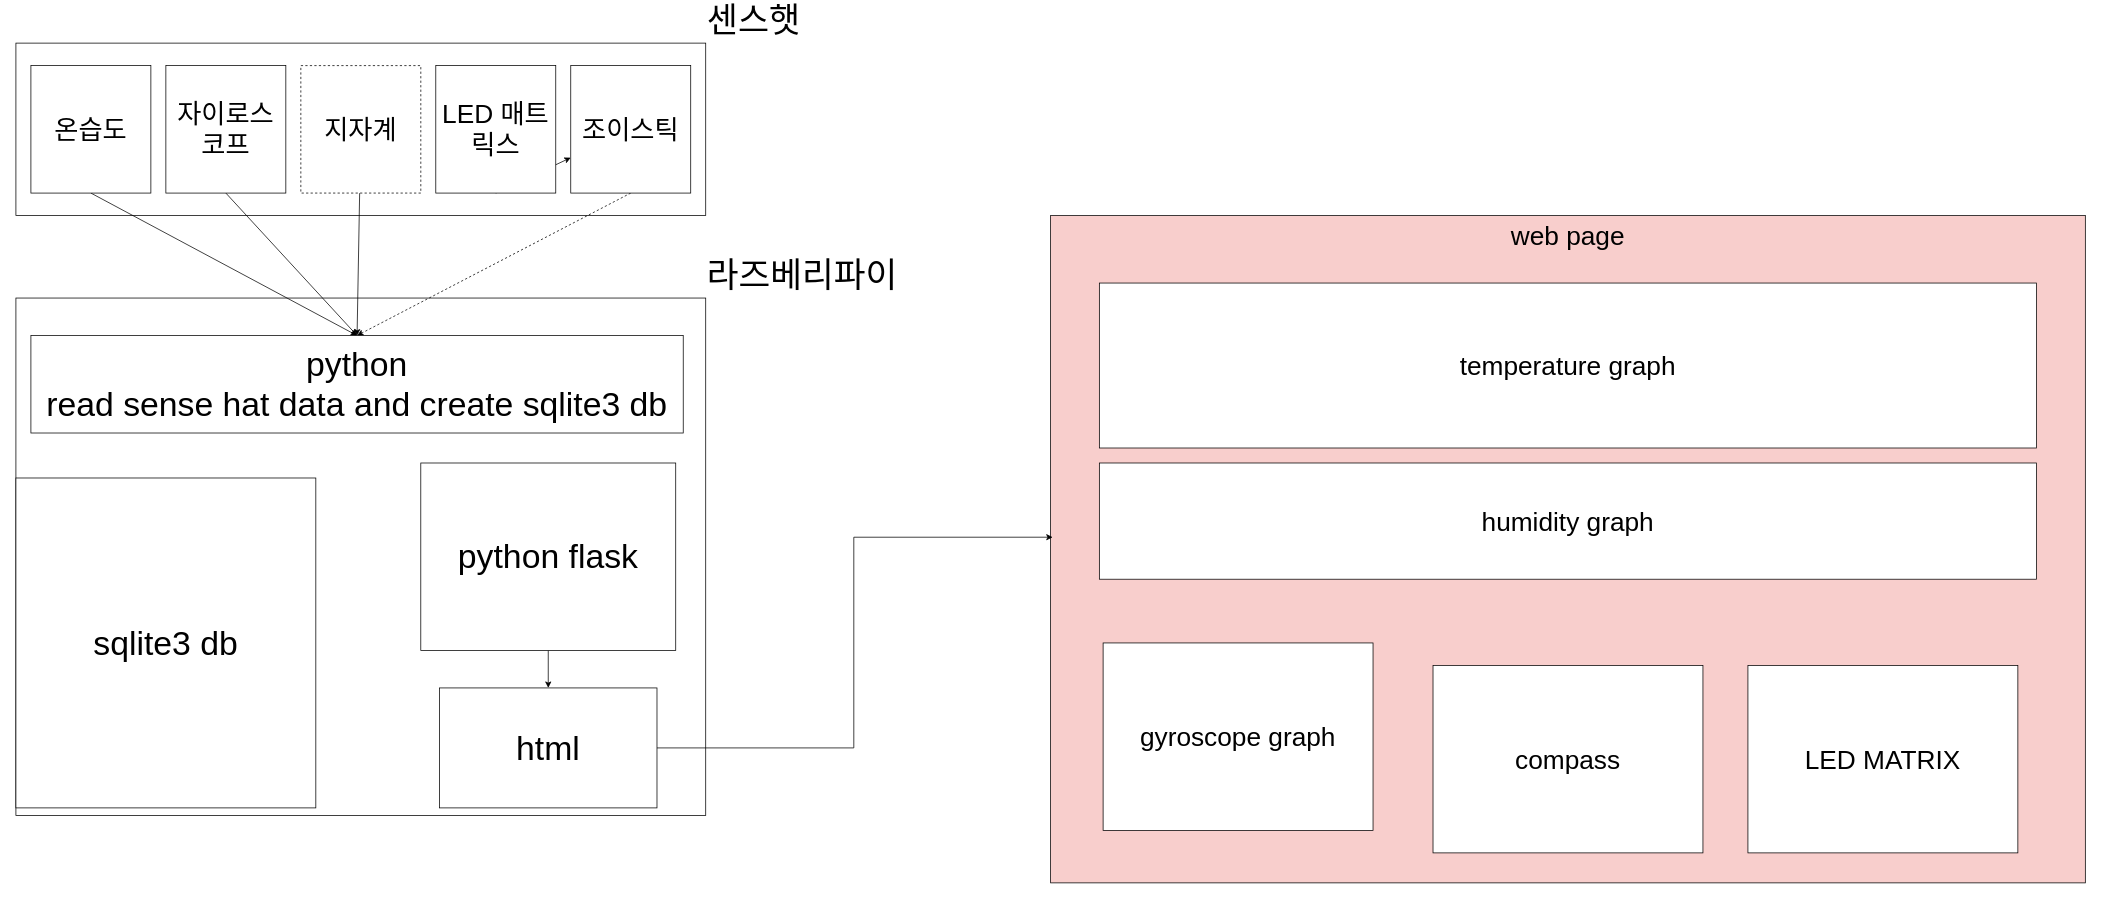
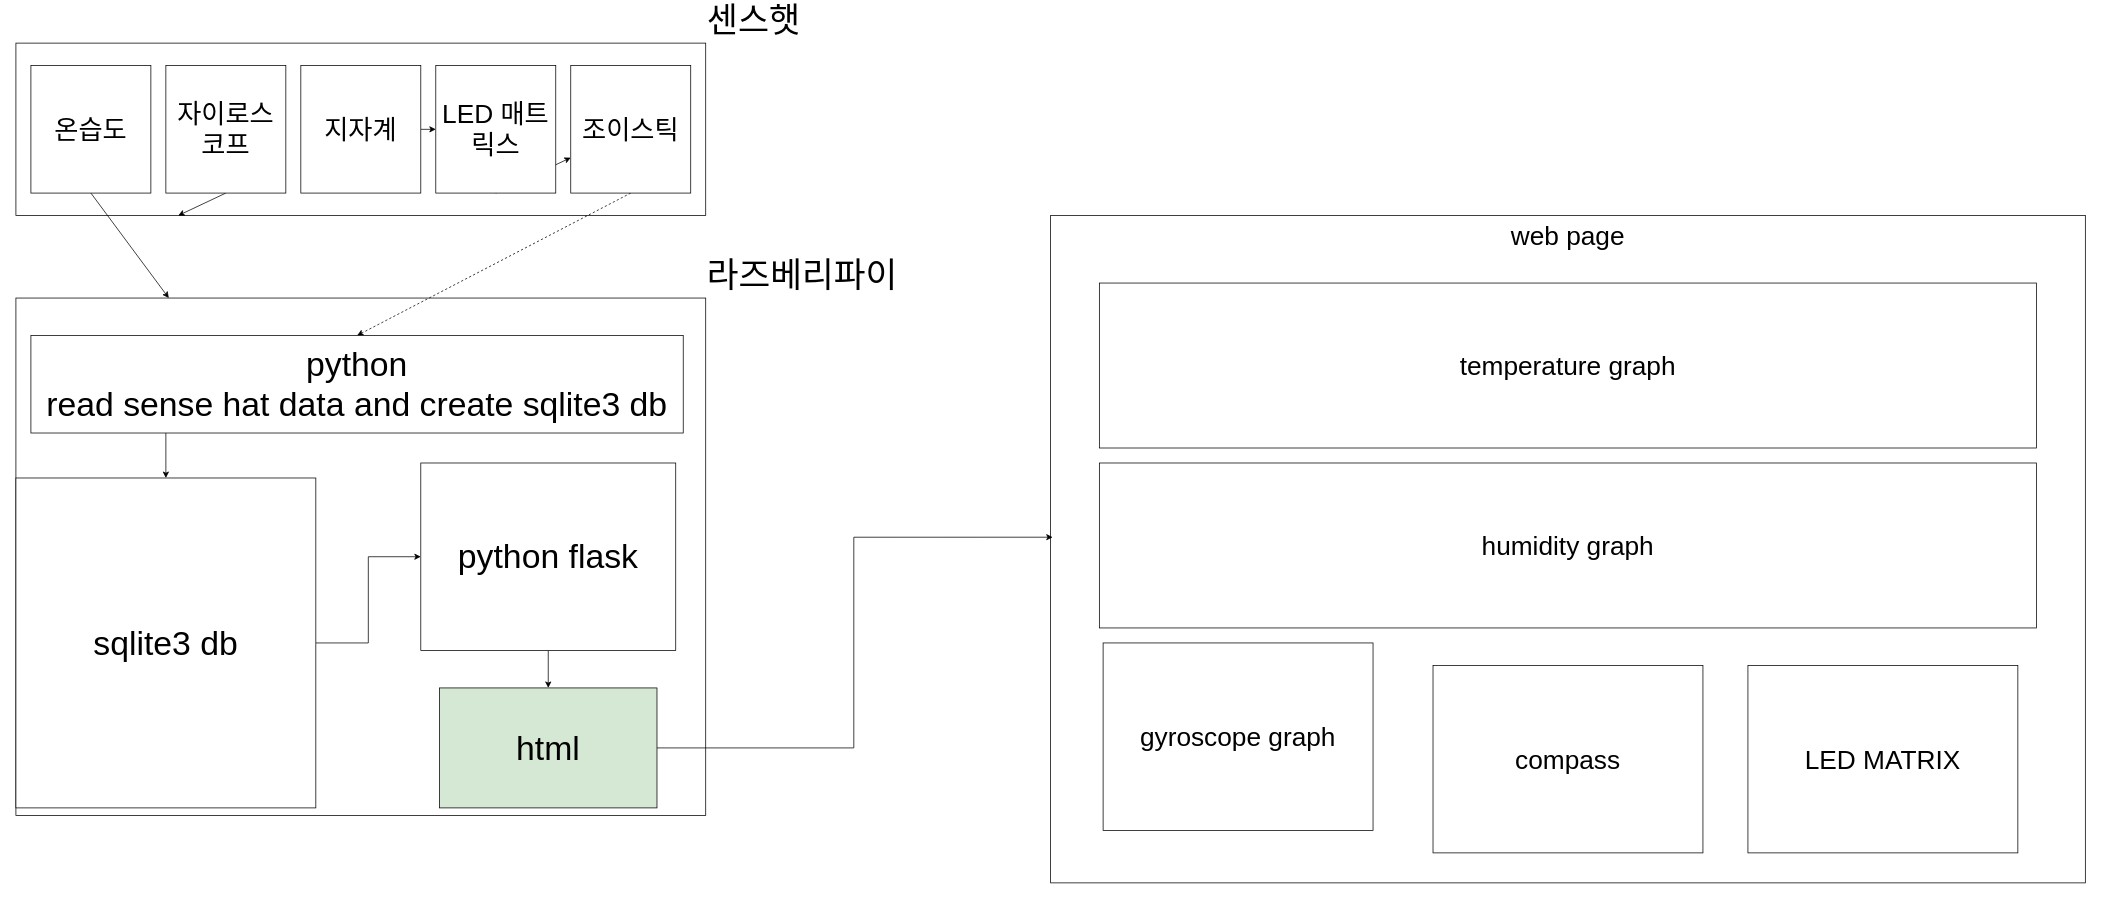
  <mxCell id="0" />
  <mxCell id="1" parent="0" />
  <mxCell id="2" value="라즈베리파이" style="rounded=0;whiteSpace=wrap;html=1;labelPosition=right;verticalLabelPosition=top;align=left;verticalAlign=bottom;horizontal=1;fontSize=46;" vertex="1" parent="1"><mxGeometry x="20" y="360" width="920" height="690" as="geometry" /></mxCell>
  <mxCell id="3" value="센스햇" style="rounded=0;whiteSpace=wrap;html=1;labelPosition=right;verticalLabelPosition=top;align=left;verticalAlign=bottom;fontSize=45;" vertex="1" parent="1"><mxGeometry x="20" y="20" width="920" height="230" as="geometry" /></mxCell>
- <mxCell id="4" style="rounded=0;orthogonalLoop=1;jettySize=auto;html=1;exitX=0.5;exitY=1;exitDx=0;exitDy=0;fontSize=45;entryX=0.5;entryY=0;entryDx=0;entryDy=0;" edge="1" parent="1" source="5" target="15"><mxGeometry relative="1" as="geometry"><mxPoint x="280" y="460" as="targetPoint" /></mxGeometry></mxCell>
+ <mxCell id="4" style="rounded=0;orthogonalLoop=1;jettySize=auto;html=1;exitX=0.5;exitY=1;exitDx=0;exitDy=0;fontSize=45;" edge="1" parent="1" source="5" target="2"><mxGeometry relative="1" as="geometry"><mxPoint x="280" y="460" as="targetPoint" /></mxGeometry></mxCell>
  <mxCell id="5" value="온습도" style="rounded=0;whiteSpace=wrap;html=1;fontSize=35;" vertex="1" parent="1"><mxGeometry x="40" y="50" width="160" height="170" as="geometry" /></mxCell>
- <mxCell id="6" style="rounded=0;orthogonalLoop=1;jettySize=auto;html=1;entryX=0.5;entryY=0;entryDx=0;entryDy=0;fontSize=45;exitX=0.5;exitY=1;exitDx=0;exitDy=0;" edge="1" parent="1" source="7" target="15"><mxGeometry relative="1" as="geometry" /></mxCell>
+ <mxCell id="6" style="rounded=0;orthogonalLoop=1;jettySize=auto;html=1;fontSize=45;exitX=0.5;exitY=1;exitDx=0;exitDy=0;" edge="1" parent="1" source="7" target="3"><mxGeometry relative="1" as="geometry" /></mxCell>
  <mxCell id="7" value="자이로스코프" style="rounded=0;whiteSpace=wrap;html=1;fontSize=35;" vertex="1" parent="1"><mxGeometry x="220" y="50" width="160" height="170" as="geometry" /></mxCell>
- <mxCell id="8" style="rounded=0;orthogonalLoop=1;jettySize=auto;html=1;entryX=0.5;entryY=0;entryDx=0;entryDy=0;fontSize=45;" edge="1" parent="1" source="9" target="15"><mxGeometry relative="1" as="geometry" /></mxCell>
- <mxCell id="9" value="지자계" style="rounded=0;whiteSpace=wrap;html=1;fontSize=35;dashed=1;" vertex="1" parent="1"><mxGeometry x="400" y="50" width="160" height="170" as="geometry" /></mxCell>
+ <mxCell id="8" style="rounded=0;orthogonalLoop=1;jettySize=auto;html=1;fontSize=45;" edge="1" parent="1" source="9" target="11"><mxGeometry relative="1" as="geometry" /></mxCell>
+ <mxCell id="9" value="지자계" style="rounded=0;whiteSpace=wrap;html=1;fontSize=35;" vertex="1" parent="1"><mxGeometry x="400" y="50" width="160" height="170" as="geometry" /></mxCell>
  <mxCell id="10" style="rounded=0;orthogonalLoop=1;jettySize=auto;html=1;fontSize=45;exitX=0.5;exitY=1;exitDx=0;exitDy=0;" edge="1" parent="1" source="11" target="13"><mxGeometry relative="1" as="geometry" /></mxCell>
  <mxCell id="11" value="LED 매트릭스" style="rounded=0;whiteSpace=wrap;html=1;fontSize=35;" vertex="1" parent="1"><mxGeometry x="580" y="50" width="160" height="170" as="geometry" /></mxCell>
  <mxCell id="12" style="orthogonalLoop=1;jettySize=auto;html=1;entryX=0.5;entryY=0;entryDx=0;entryDy=0;exitX=0.5;exitY=1;exitDx=0;exitDy=0;rounded=0;fontSize=45;dashed=1;" edge="1" parent="1" source="13" target="15"><mxGeometry relative="1" as="geometry" /></mxCell>
  <mxCell id="13" value="조이스틱" style="rounded=0;whiteSpace=wrap;html=1;fontSize=35;" vertex="1" parent="1"><mxGeometry x="760" y="50" width="160" height="170" as="geometry" /></mxCell>
+ <mxCell id="14" style="edgeStyle=orthogonalEdgeStyle;rounded=0;orthogonalLoop=1;jettySize=auto;html=1;entryX=0.5;entryY=0;entryDx=0;entryDy=0;fontSize=45;" edge="1" parent="1" source="15" target="19"><mxGeometry relative="1" as="geometry"><Array as="points"><mxPoint x="220" y="560" /><mxPoint x="220" y="560" /></Array></mxGeometry></mxCell>
  <mxCell id="15" value="python &lt;br&gt;read sense hat data and create sqlite3 db" style="rounded=0;whiteSpace=wrap;html=1;fontSize=45;" vertex="1" parent="1"><mxGeometry x="40" y="410" width="870" height="130" as="geometry" /></mxCell>
  <mxCell id="16" style="edgeStyle=orthogonalEdgeStyle;rounded=0;orthogonalLoop=1;jettySize=auto;html=1;exitX=0.5;exitY=1;exitDx=0;exitDy=0;entryX=0.5;entryY=0;entryDx=0;entryDy=0;fontSize=45;" edge="1" parent="1" source="17" target="20"><mxGeometry relative="1" as="geometry" /></mxCell>
  <mxCell id="17" value="python flask" style="rounded=0;whiteSpace=wrap;html=1;fontSize=45;" vertex="1" parent="1"><mxGeometry x="560" y="580" width="340" height="250" as="geometry" /></mxCell>
+ <mxCell id="18" style="edgeStyle=orthogonalEdgeStyle;rounded=0;orthogonalLoop=1;jettySize=auto;html=1;exitX=1;exitY=0.5;exitDx=0;exitDy=0;fontSize=45;" edge="1" parent="1" source="19" target="17"><mxGeometry relative="1" as="geometry" /></mxCell>
  <mxCell id="19" value="sqlite3 db" style="rounded=0;whiteSpace=wrap;html=1;verticalAlign=middle;fontSize=45;" vertex="1" parent="1"><mxGeometry x="20" y="600" width="400" height="440" as="geometry" /></mxCell>
- <mxCell id="20" value="html" style="rounded=0;whiteSpace=wrap;html=1;fontSize=45;" vertex="1" parent="1"><mxGeometry x="585" y="880" width="290" height="160" as="geometry" /></mxCell>
- <mxCell id="21" value="web page" style="rounded=0;whiteSpace=wrap;html=1;fontSize=35;verticalAlign=top;fillColor=#f8cecc;" vertex="1" parent="1"><mxGeometry x="1400" y="250" width="1380" height="890" as="geometry" /></mxCell>
+ <mxCell id="20" value="html" style="rounded=0;whiteSpace=wrap;html=1;fontSize=45;fillColor=#d5e8d4;" vertex="1" parent="1"><mxGeometry x="585" y="880" width="290" height="160" as="geometry" /></mxCell>
+ <mxCell id="21" value="web page" style="rounded=0;whiteSpace=wrap;html=1;fontSize=35;verticalAlign=top;" vertex="1" parent="1"><mxGeometry x="1400" y="250" width="1380" height="890" as="geometry" /></mxCell>
  <mxCell id="22" style="edgeStyle=orthogonalEdgeStyle;rounded=0;orthogonalLoop=1;jettySize=auto;html=1;exitX=1;exitY=0.5;exitDx=0;exitDy=0;entryX=0.002;entryY=0.482;entryDx=0;entryDy=0;entryPerimeter=0;" edge="1" parent="1" source="20" target="21"><mxGeometry relative="1" as="geometry" /></mxCell>
  <mxCell id="23" value="temperature graph" style="rounded=0;whiteSpace=wrap;html=1;fontSize=35;" vertex="1" parent="1"><mxGeometry x="1465" y="340" width="1250" height="220" as="geometry" /></mxCell>
- <mxCell id="24" value="humidity graph" style="rounded=0;whiteSpace=wrap;html=1;fontSize=35;" vertex="1" parent="1"><mxGeometry x="1465" y="580" width="1250" height="155" as="geometry" /></mxCell>
+ <mxCell id="24" value="humidity graph" style="rounded=0;whiteSpace=wrap;html=1;fontSize=35;" vertex="1" parent="1"><mxGeometry x="1465" y="580" width="1250" height="220" as="geometry" /></mxCell>
  <mxCell id="25" value="gyroscope graph" style="rounded=0;whiteSpace=wrap;html=1;fontSize=35;" vertex="1" parent="1"><mxGeometry x="1470" y="820" width="360" height="250" as="geometry" /></mxCell>
  <mxCell id="26" value="compass" style="rounded=0;whiteSpace=wrap;html=1;fontSize=35;" vertex="1" parent="1"><mxGeometry x="1910" y="850" width="360" height="250" as="geometry" /></mxCell>
  <mxCell id="27" value="LED MATRIX" style="rounded=0;whiteSpace=wrap;html=1;fontSize=35;" vertex="1" parent="1"><mxGeometry x="2330" y="850" width="360" height="250" as="geometry" /></mxCell>
